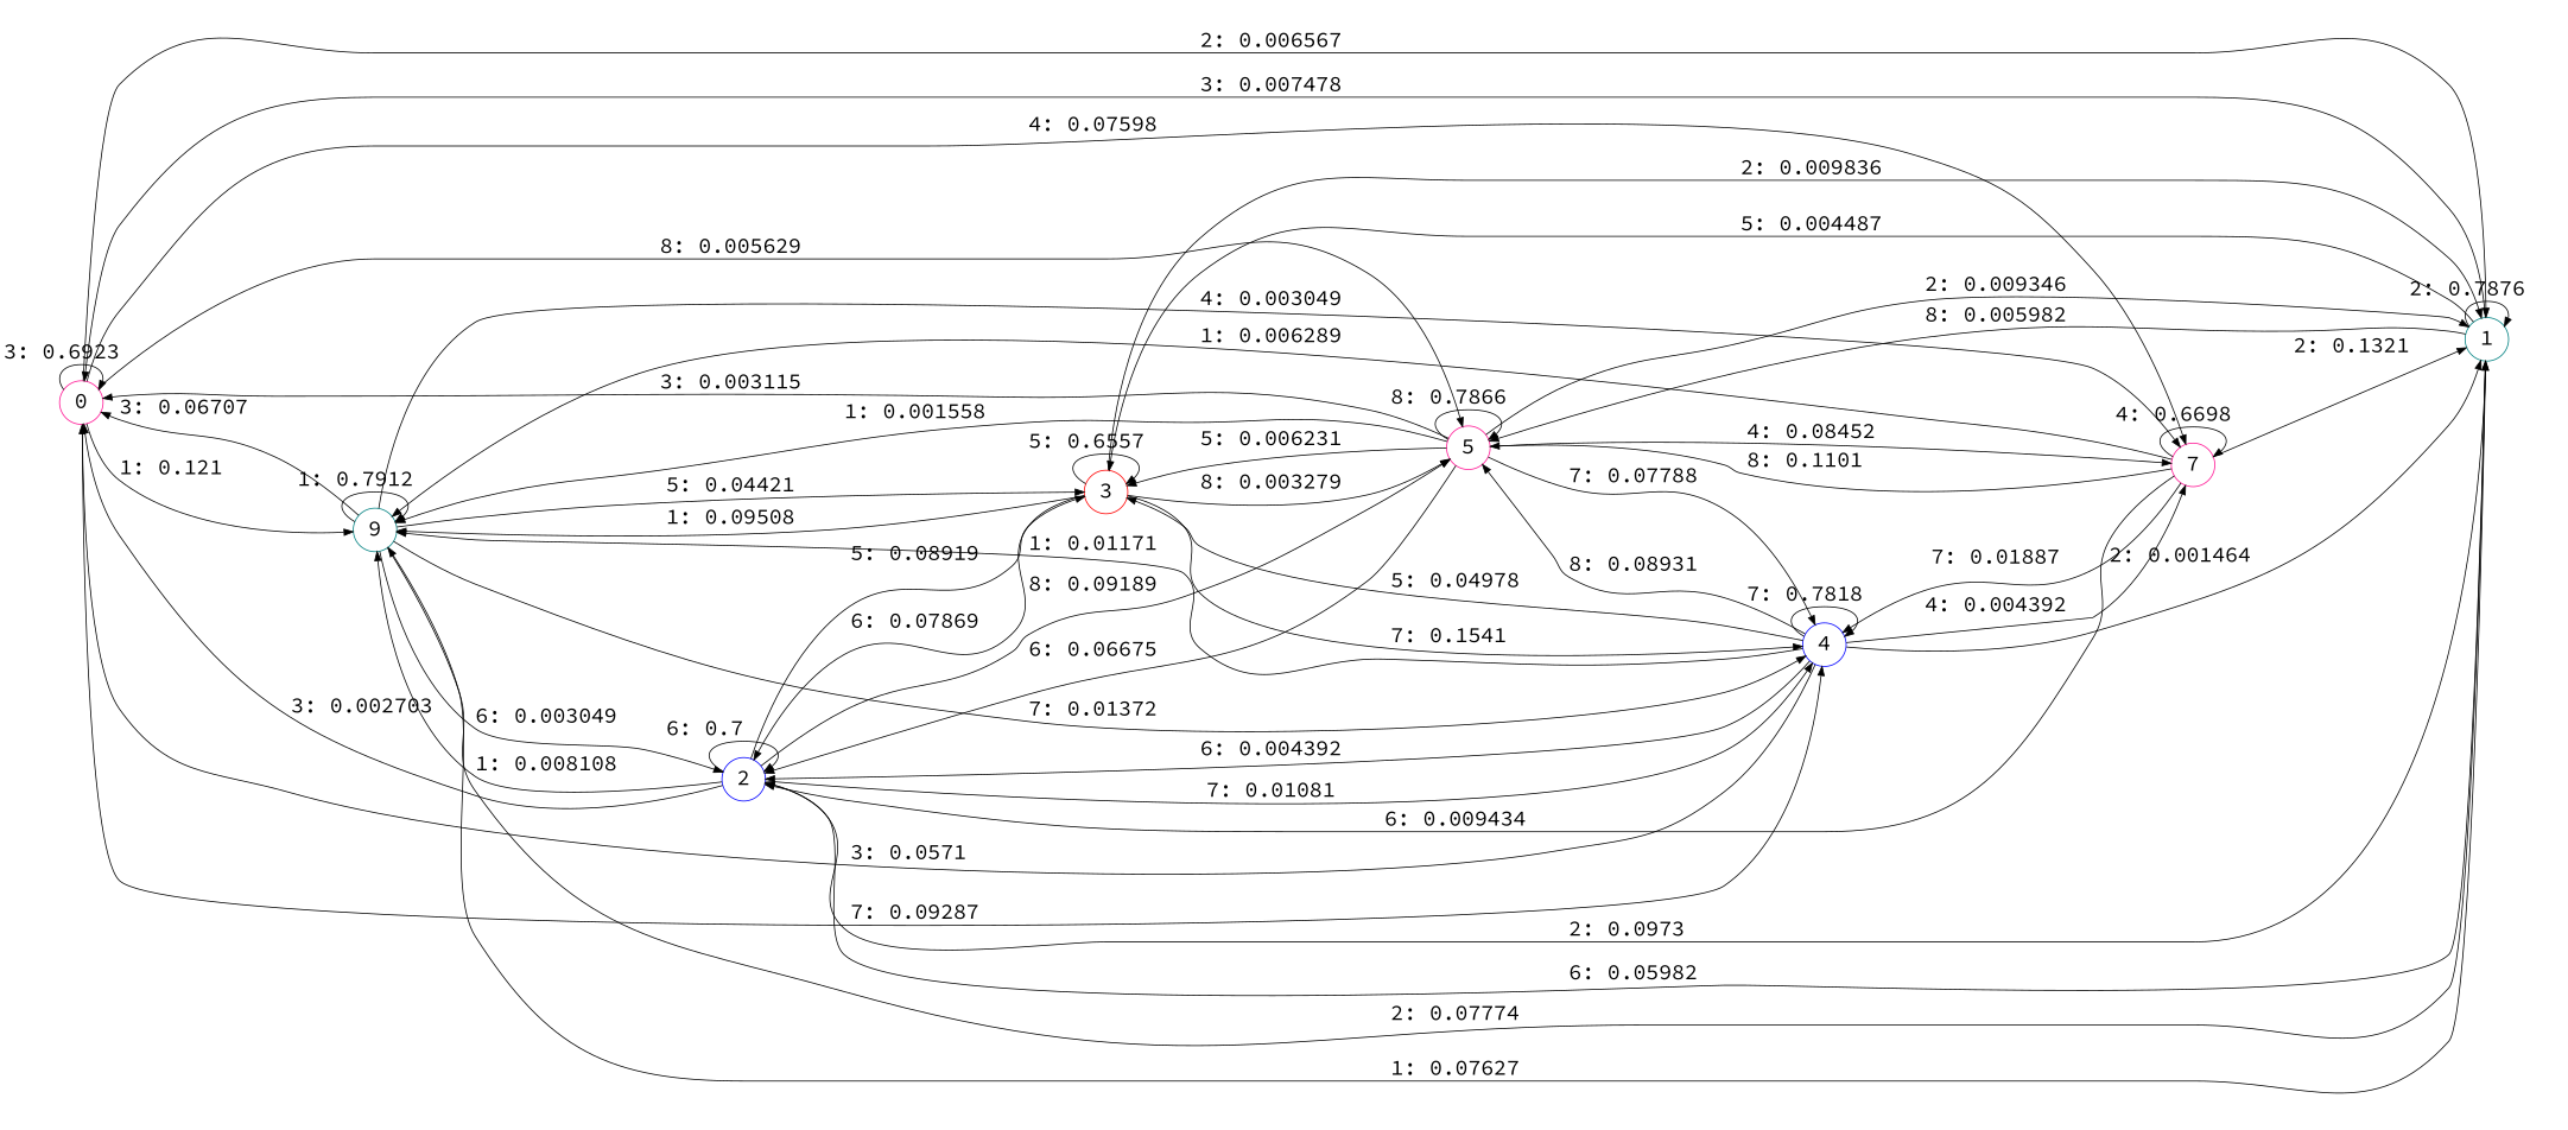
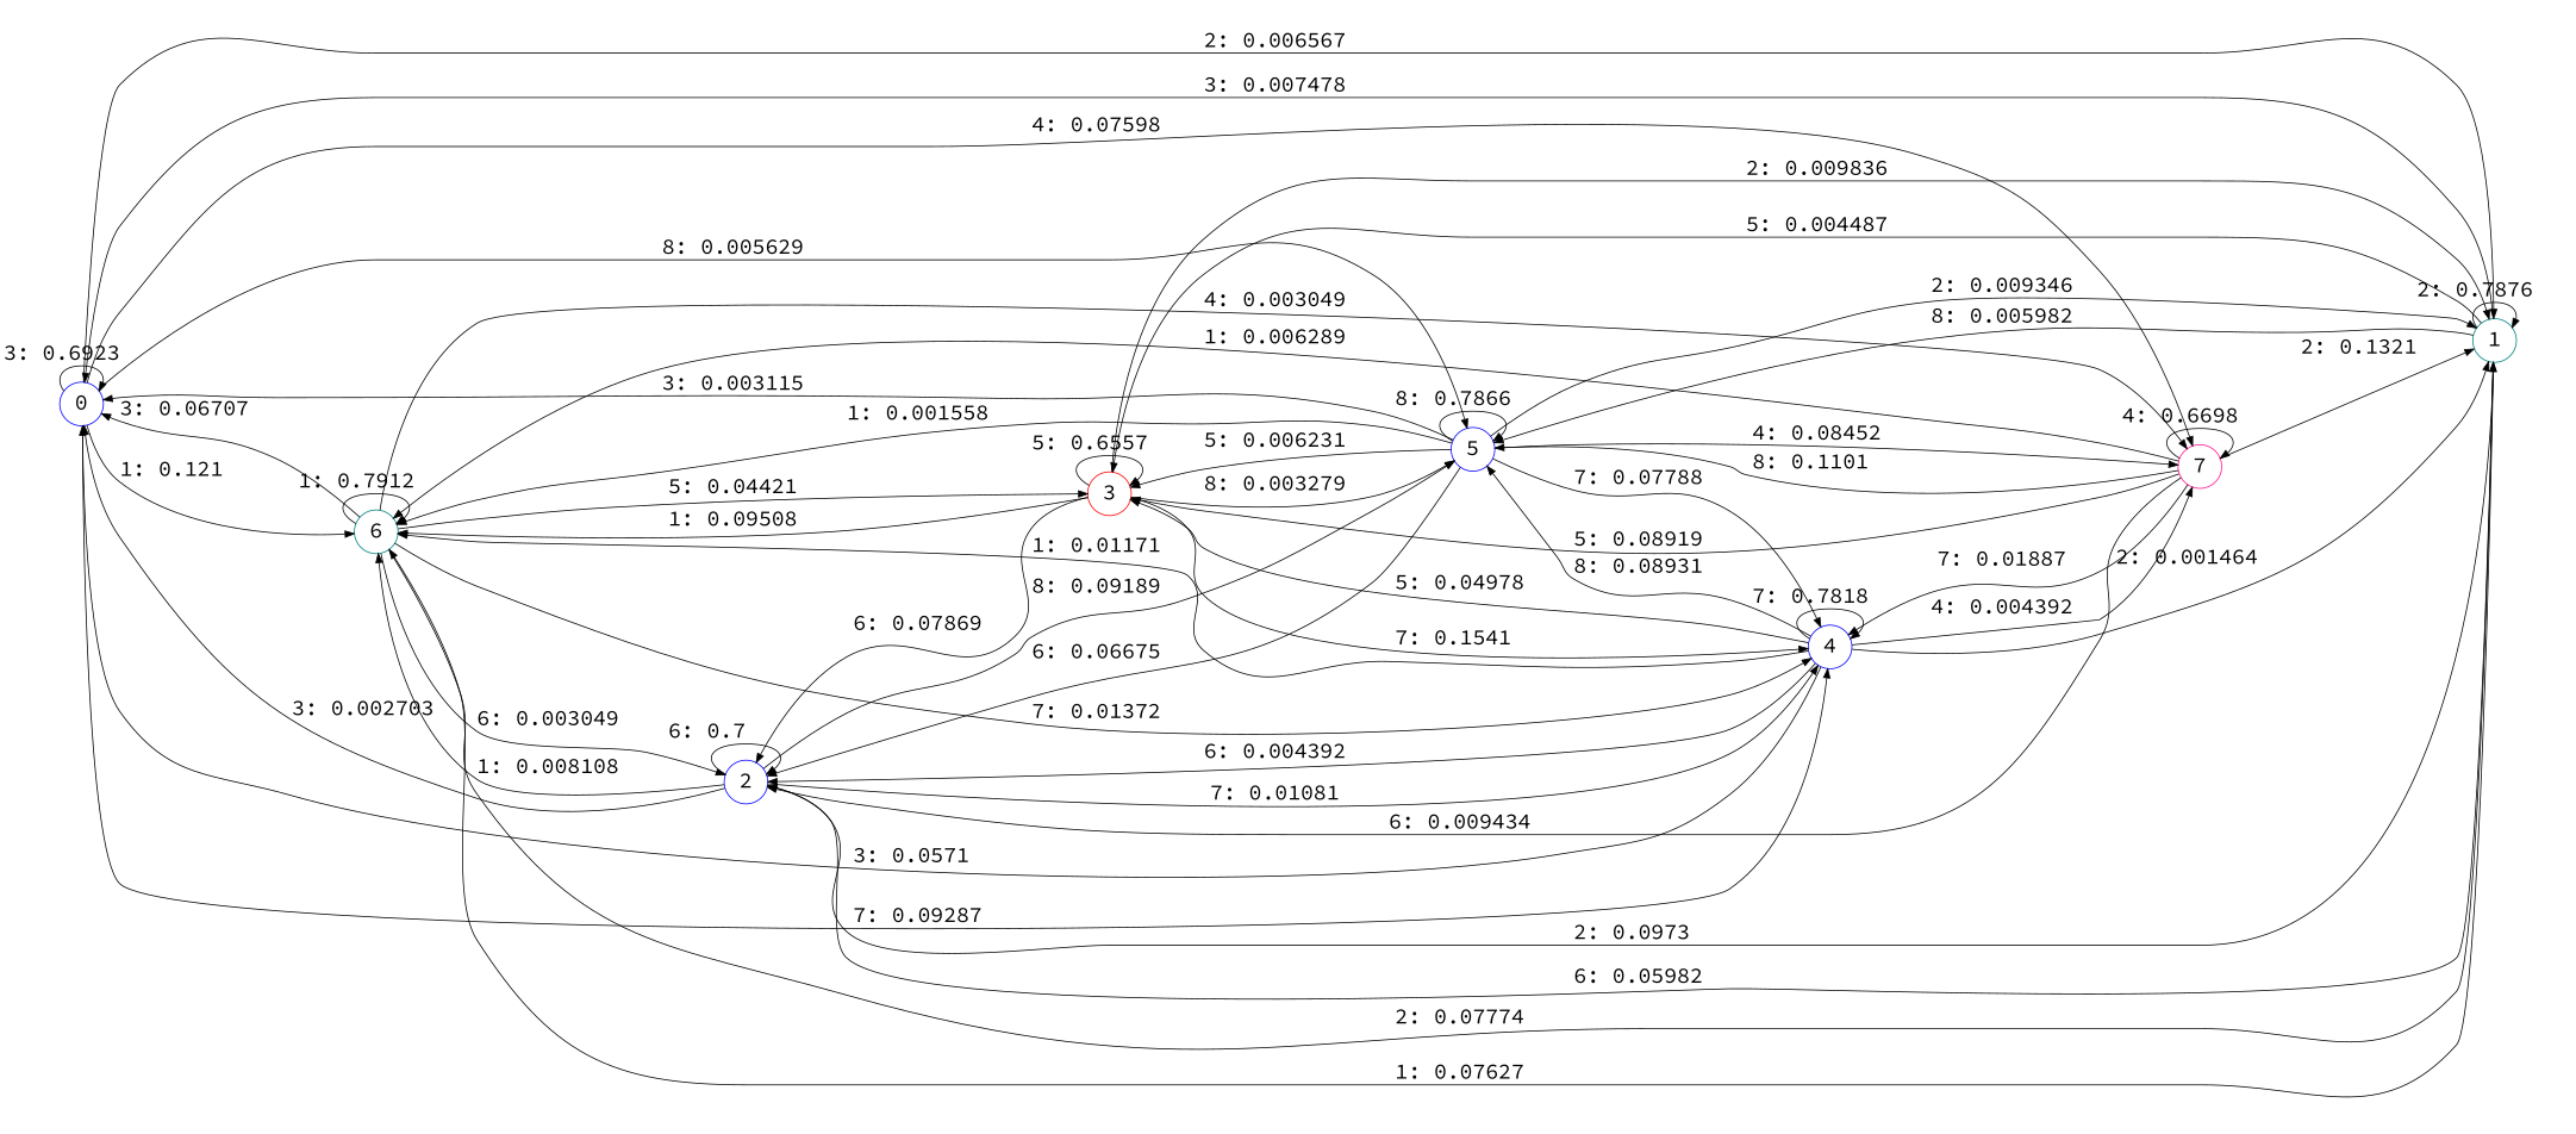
  digraph {
    fontname="Source Code Pro"
    rankdir=LR
    node [color=blue fontname="Source Code Pro" fontsize=24 shape=circle]
    edge [fontname="Source Code Pro" fontsize=24]
-   0 [color=deeppink]
-   6 [color=teal label=9]
+   0
+   6 [color=teal]
    1 [color=teal]
    7 [color=deeppink]
    4
-   5 [color=deeppink]
+   5
    3 [color=red]
    2
    0 -> 0 [label="3: 0.6923   "]
    0 -> 6 [label="1: 0.121    "]
    0 -> 1 [label="2: 0.006567  "]
    0 -> 7 [label="4: 0.07598  "]
    0 -> 4 [label="7: 0.09287  "]
    0 -> 5 [label="8: 0.005629  "]
    6 -> 0 [label="3: 0.06707  "]
    6 -> 6 [label="1: 0.7912   "]
    6 -> 1 [label="2: 0.07774  "]
    6 -> 7 [label="4: 0.003049  "]
    6 -> 4 [label="7: 0.01372  "]
    6 -> 3 [label="5: 0.04421  "]
    6 -> 2 [label="6: 0.003049  "]
    1 -> 0 [label="3: 0.007478  "]
    1 -> 6 [label="1: 0.07627  "]
    1 -> 1 [label="2: 0.7876   "]
    1 -> 5 [label="8: 0.005982  "]
    1 -> 3 [label="5: 0.004487  "]
    1 -> 2 [label="6: 0.05982  "]
    7 -> 6 [label="1: 0.006289  "]
    7 -> 1 [label="2: 0.1321   "]
    7 -> 7 [label="4: 0.6698   "]
    7 -> 4 [label="7: 0.01887  "]
    7 -> 5 [label="8: 0.1101   "]
    7 -> 2 [label="6: 0.009434  "]
    4 -> 0 [label="3: 0.0571   "]
    4 -> 6 [label="1: 0.01171  "]
    4 -> 1 [label="2: 0.001464  "]
    4 -> 7 [label="4: 0.004392  "]
    4 -> 4 [label="7: 0.7818   "]
    4 -> 5 [label="8: 0.08931  "]
    4 -> 3 [label="5: 0.04978  "]
    4 -> 2 [label="6: 0.004392  "]
    5 -> 0 [label="3: 0.003115  "]
    5 -> 6 [label="1: 0.001558  "]
    5 -> 1 [label="2: 0.009346  "]
    5 -> 7 [label="4: 0.08452  "]
    5 -> 4 [label="7: 0.07788  "]
    5 -> 5 [label="8: 0.7866   "]
    5 -> 3 [label="5: 0.006231  "]
    5 -> 2 [label="6: 0.06675  "]
    3 -> 6 [label="1: 0.09508  "]
    3 -> 1 [label="2: 0.009836  "]
    3 -> 4 [label="7: 0.1541   "]
    3 -> 5 [label="8: 0.003279  "]
    3 -> 3 [label="5: 0.6557   "]
    3 -> 2 [label="6: 0.07869  "]
    2 -> 0 [label="3: 0.002703  "]
    2 -> 6 [label="1: 0.008108  "]
    2 -> 1 [label="2: 0.0973   "]
    2 -> 4 [label="7: 0.01081  "]
    2 -> 5 [label="8: 0.09189  "]
-   2 -> 3 [label="5: 0.08919  "]
+   7 -> 3 [label="5: 0.08919  "]
    2 -> 2 [label="6: 0.7      "]
  }
